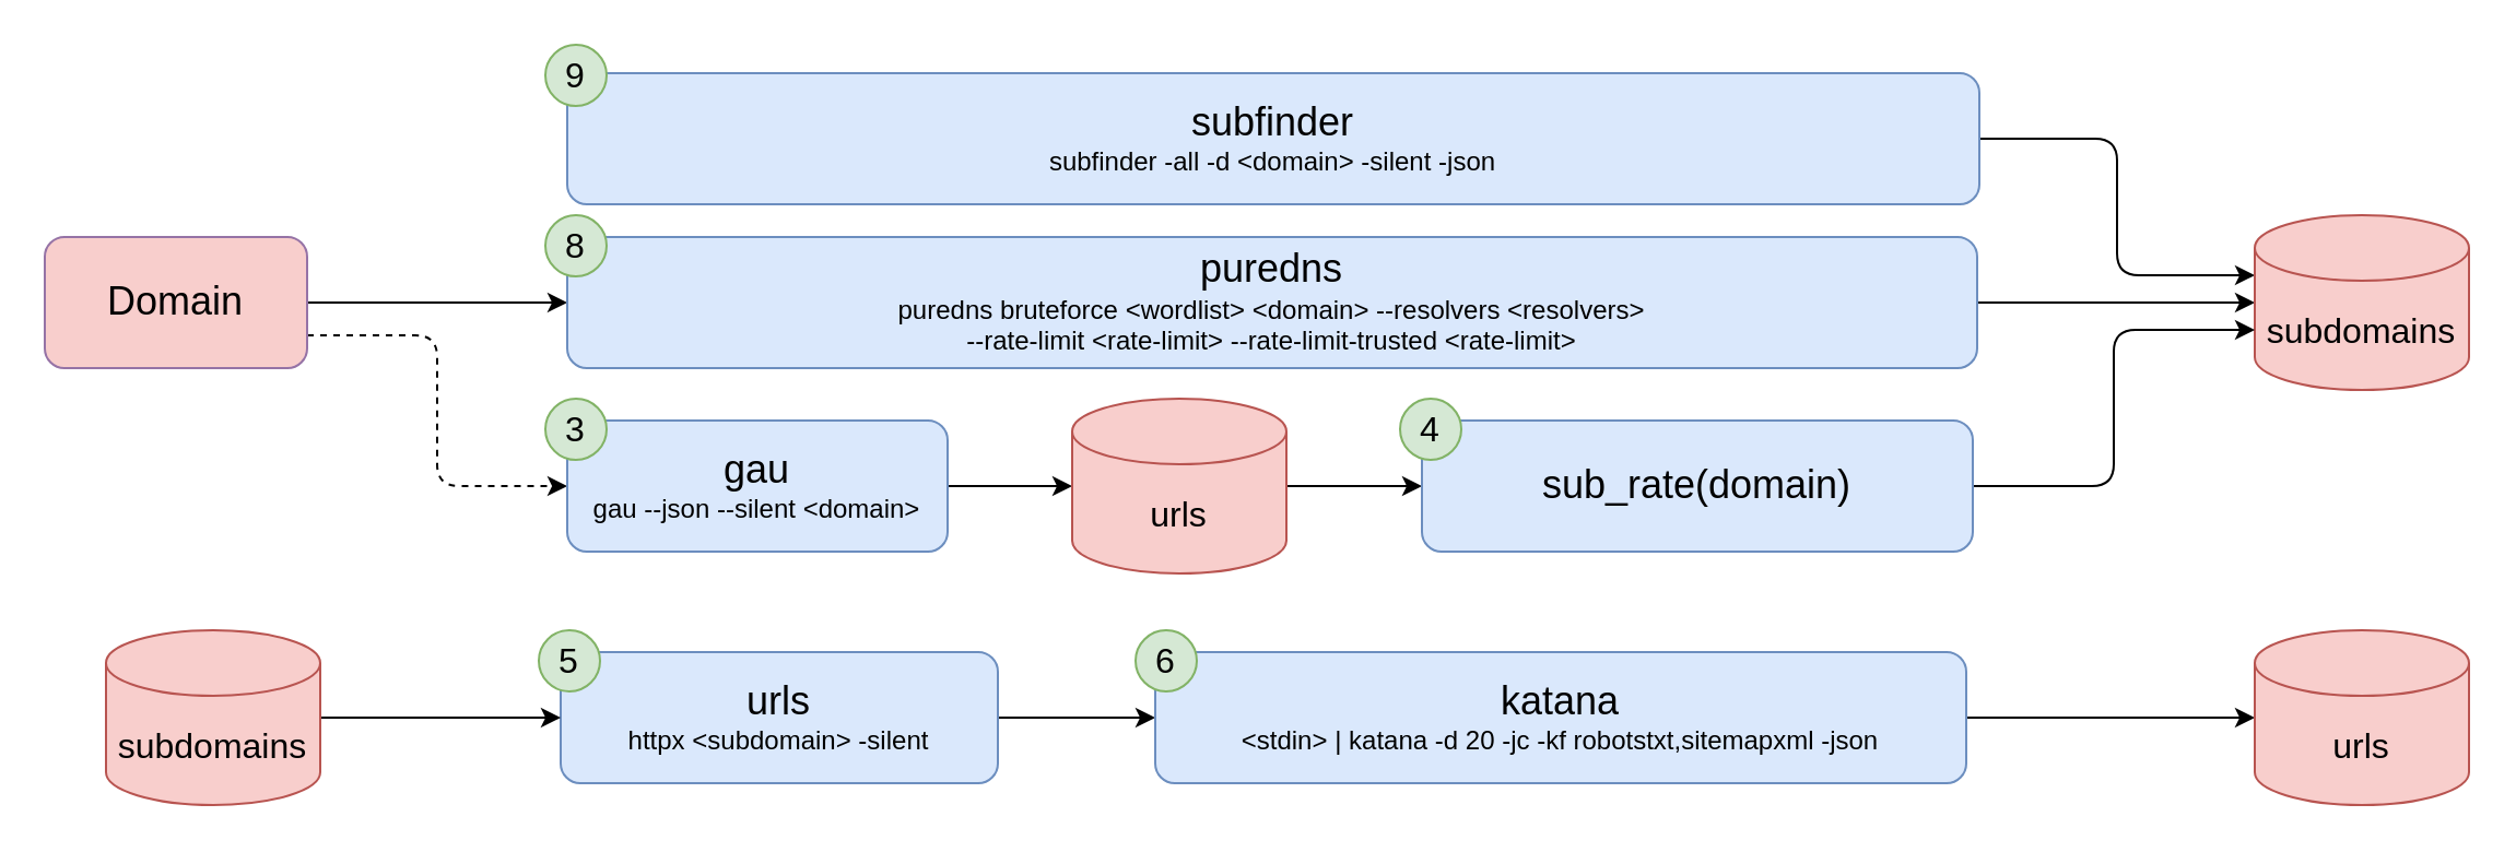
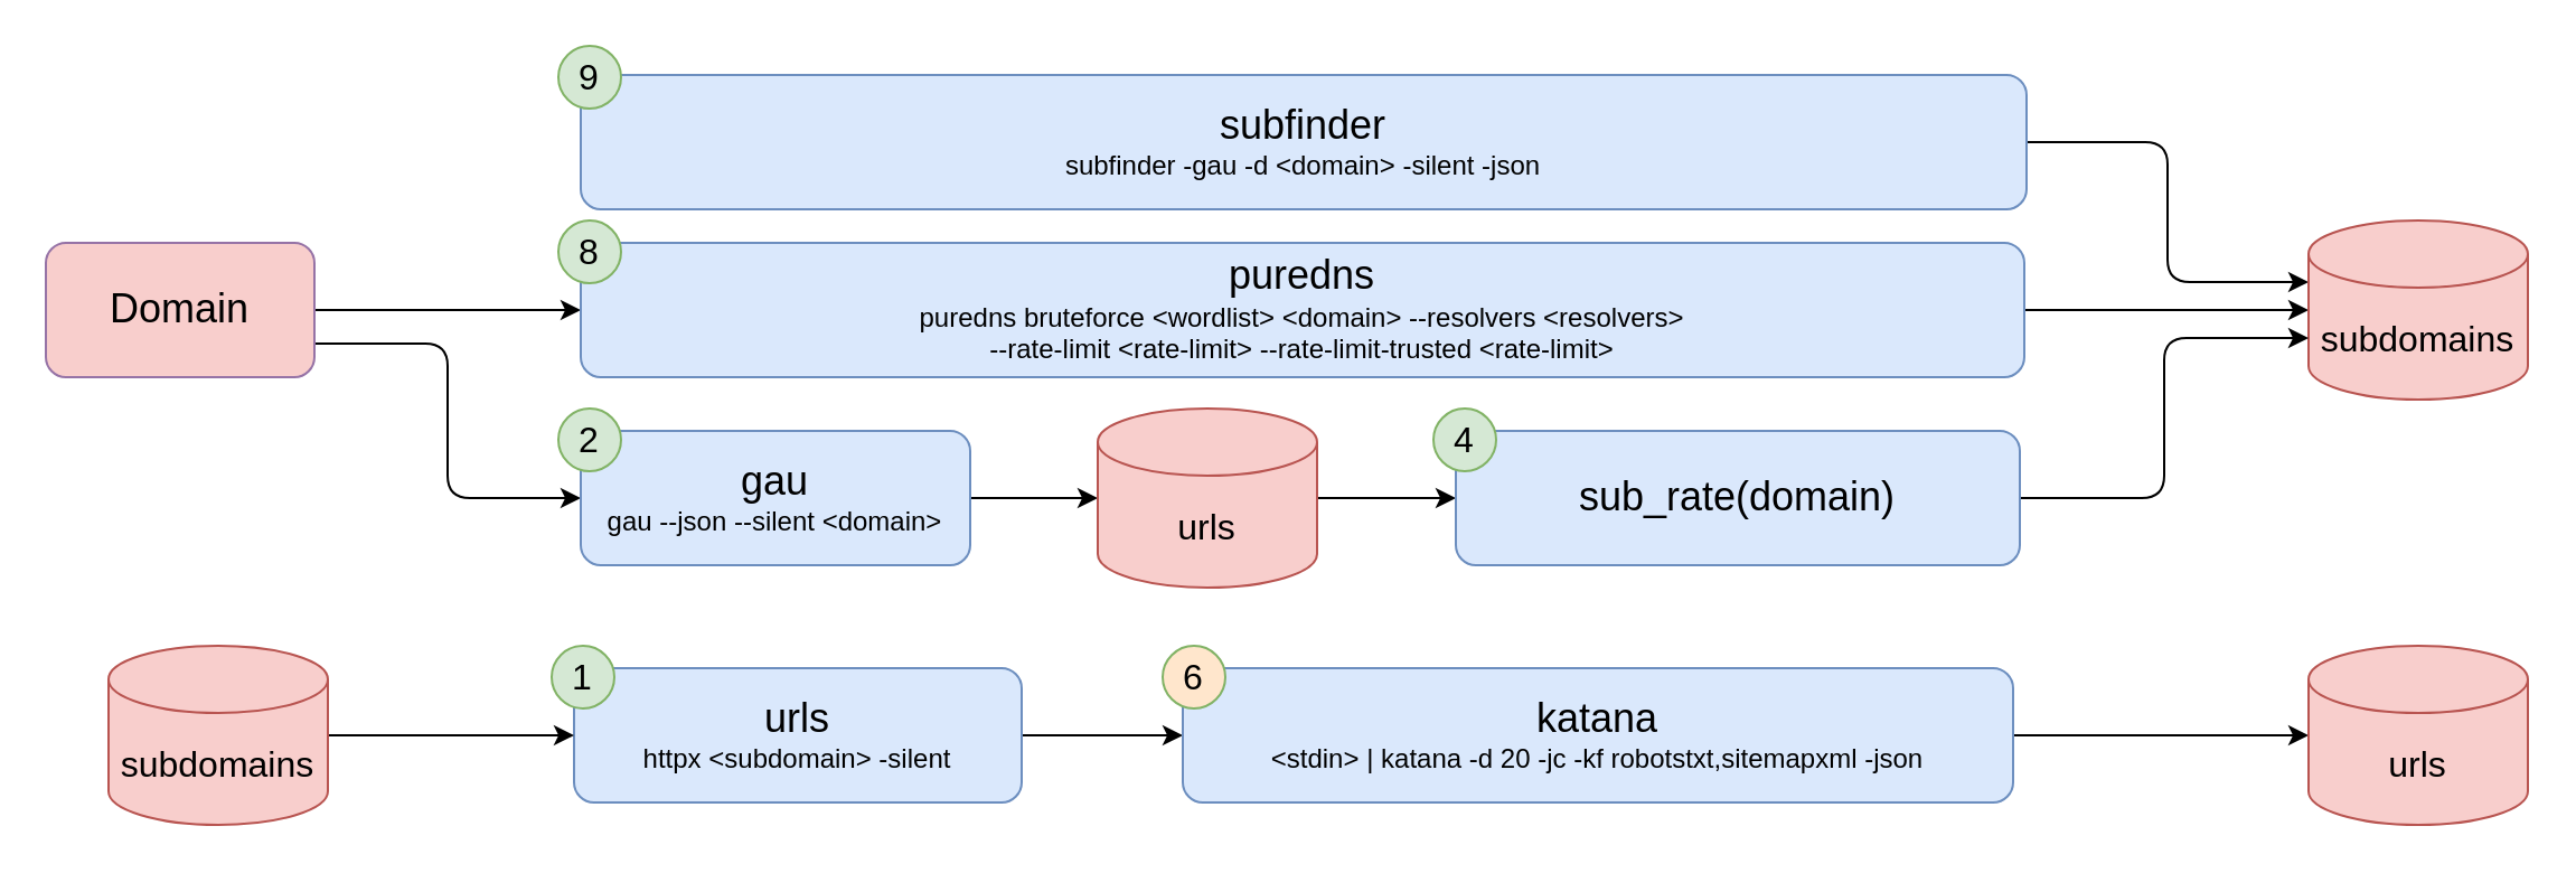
  <mxCell id="0" />
  <mxCell id="1" parent="0" />
  <mxCell id="2" style="edgeStyle=orthogonalEdgeStyle;rounded=1;orthogonalLoop=1;jettySize=auto;html=1;exitX=1;exitY=0.5;exitDx=0;exitDy=0;entryX=0;entryY=0.5;entryDx=0;entryDy=0;fontSize=12;" parent="1" source="4" target="10" edge="1"><mxGeometry relative="1" as="geometry" /></mxCell>
- <mxCell id="3" style="edgeStyle=orthogonalEdgeStyle;rounded=1;orthogonalLoop=1;jettySize=auto;html=1;exitX=1;exitY=0.75;exitDx=0;exitDy=0;entryX=0;entryY=0.5;entryDx=0;entryDy=0;fontSize=12;dashed=1;" parent="1" source="4" target="8" edge="1"><mxGeometry relative="1" as="geometry" /></mxCell>
+ <mxCell id="3" style="edgeStyle=orthogonalEdgeStyle;rounded=1;orthogonalLoop=1;jettySize=auto;html=1;exitX=1;exitY=0.75;exitDx=0;exitDy=0;entryX=0;entryY=0.5;entryDx=0;entryDy=0;fontSize=12;" parent="1" source="4" target="8" edge="1"><mxGeometry relative="1" as="geometry" /></mxCell>
  <mxCell id="4" value="&lt;font style=&quot;font-size: 18px;&quot;&gt;Domain&lt;/font&gt;" style="rounded=1;whiteSpace=wrap;html=1;fillColor=#f8cecc;strokeColor=#9673a6;" parent="1" vertex="1"><mxGeometry x="20" y="108" width="120" height="60" as="geometry" /></mxCell>
  <mxCell id="5" style="edgeStyle=orthogonalEdgeStyle;rounded=1;orthogonalLoop=1;jettySize=auto;html=1;entryX=0;entryY=0;entryDx=0;entryDy=27.5;entryPerimeter=0;fontSize=16;" parent="1" source="6" target="11" edge="1"><mxGeometry relative="1" as="geometry" /></mxCell>
- <mxCell id="6" value="&lt;font style=&quot;&quot;&gt;&lt;span style=&quot;font-size: 18px;&quot;&gt;subfinder&lt;/span&gt;&lt;br&gt;&lt;font style=&quot;font-size: 12px;&quot;&gt;subfinder -all -d &amp;lt;domain&amp;gt; -silent -json&lt;/font&gt;&lt;br&gt;&lt;/font&gt;" style="rounded=1;whiteSpace=wrap;html=1;fillColor=#dae8fc;strokeColor=#6c8ebf;" parent="1" vertex="1"><mxGeometry x="259" y="33" width="646" height="60" as="geometry" /></mxCell>
+ <mxCell id="6" value="&lt;font style=&quot;&quot;&gt;&lt;span style=&quot;font-size: 18px;&quot;&gt;subfinder&lt;/span&gt;&lt;br&gt;&lt;font style=&quot;font-size: 12px;&quot;&gt;subfinder -gau -d &amp;lt;domain&amp;gt; -silent -json&lt;/font&gt;&lt;br&gt;&lt;/font&gt;" style="rounded=1;whiteSpace=wrap;html=1;fillColor=#dae8fc;strokeColor=#6c8ebf;" parent="1" vertex="1"><mxGeometry x="259" y="33" width="646" height="60" as="geometry" /></mxCell>
  <mxCell id="7" style="edgeStyle=orthogonalEdgeStyle;rounded=1;orthogonalLoop=1;jettySize=auto;html=1;fontSize=16;" parent="1" source="8" target="13" edge="1"><mxGeometry relative="1" as="geometry" /></mxCell>
  <mxCell id="8" value="&lt;font style=&quot;&quot;&gt;&lt;span style=&quot;font-size: 18px;&quot;&gt;gau&lt;/span&gt;&lt;br&gt;&lt;font style=&quot;font-size: 12px;&quot;&gt;gau --json --silent &amp;lt;domain&amp;gt;&lt;/font&gt;&lt;br&gt;&lt;/font&gt;" style="rounded=1;whiteSpace=wrap;html=1;fillColor=#dae8fc;strokeColor=#6c8ebf;" parent="1" vertex="1"><mxGeometry x="259" y="192" width="174" height="60" as="geometry" /></mxCell>
  <mxCell id="9" style="edgeStyle=orthogonalEdgeStyle;rounded=1;orthogonalLoop=1;jettySize=auto;html=1;entryX=0;entryY=0.5;entryDx=0;entryDy=0;entryPerimeter=0;fontSize=16;" parent="1" source="10" target="11" edge="1"><mxGeometry relative="1" as="geometry" /></mxCell>
  <mxCell id="10" value="&lt;font style=&quot;&quot;&gt;&lt;span style=&quot;font-size: 18px;&quot;&gt;puredns&lt;/span&gt;&lt;br&gt;&lt;font style=&quot;font-size: 12px;&quot;&gt;puredns bruteforce &amp;lt;wordlist&amp;gt; &amp;lt;domain&amp;gt; --resolvers &amp;lt;resolvers&amp;gt;&lt;br&gt;--rate-limit &amp;lt;rate-limit&amp;gt;&amp;nbsp;--rate-limit-trusted &amp;lt;rate-limit&amp;gt;&lt;/font&gt;&lt;br&gt;&lt;/font&gt;" style="rounded=1;whiteSpace=wrap;html=1;fillColor=#dae8fc;strokeColor=#6c8ebf;" parent="1" vertex="1"><mxGeometry x="259" y="108" width="645" height="60" as="geometry" /></mxCell>
  <mxCell id="11" value="&lt;font style=&quot;font-size: 16px;&quot;&gt;subdomains&lt;/font&gt;" style="shape=cylinder3;whiteSpace=wrap;html=1;boundedLbl=1;backgroundOutline=1;size=15;fontSize=12;fillColor=#f8cecc;strokeColor=#b85450;" parent="1" vertex="1"><mxGeometry x="1031" y="98" width="98" height="80" as="geometry" /></mxCell>
  <mxCell id="12" style="edgeStyle=orthogonalEdgeStyle;rounded=1;orthogonalLoop=1;jettySize=auto;html=1;entryX=0;entryY=0.5;entryDx=0;entryDy=0;fontSize=16;" parent="1" source="13" target="18" edge="1"><mxGeometry relative="1" as="geometry"><mxPoint x="630" y="222" as="targetPoint" /></mxGeometry></mxCell>
  <mxCell id="13" value="&lt;font style=&quot;font-size: 16px;&quot;&gt;urls&lt;/font&gt;" style="shape=cylinder3;whiteSpace=wrap;html=1;boundedLbl=1;backgroundOutline=1;size=15;fontSize=12;fillColor=#f8cecc;strokeColor=#b85450;" parent="1" vertex="1"><mxGeometry x="490" y="182" width="98" height="80" as="geometry" /></mxCell>
  <mxCell id="14" value="9" style="ellipse;whiteSpace=wrap;html=1;fontSize=16;fillColor=#d5e8d4;strokeColor=#82b366;" parent="1" vertex="1"><mxGeometry x="249" y="20" width="28" height="28" as="geometry" /></mxCell>
  <mxCell id="15" value="8" style="ellipse;whiteSpace=wrap;html=1;fontSize=16;fillColor=#d5e8d4;strokeColor=#82b366;" parent="1" vertex="1"><mxGeometry x="249" y="98" width="28" height="28" as="geometry" /></mxCell>
- <mxCell id="16" value="3" style="ellipse;whiteSpace=wrap;html=1;fontSize=16;fillColor=#d5e8d4;strokeColor=#82b366;" parent="1" vertex="1"><mxGeometry x="249" y="182" width="28" height="28" as="geometry" /></mxCell>
+ <mxCell id="16" value="2" style="ellipse;whiteSpace=wrap;html=1;fontSize=16;fillColor=#d5e8d4;strokeColor=#82b366;" parent="1" vertex="1"><mxGeometry x="249" y="182" width="28" height="28" as="geometry" /></mxCell>
  <mxCell id="17" style="edgeStyle=orthogonalEdgeStyle;rounded=1;orthogonalLoop=1;jettySize=auto;html=1;entryX=0;entryY=0;entryDx=0;entryDy=52.5;entryPerimeter=0;fontSize=18;" parent="1" source="18" target="11" edge="1"><mxGeometry relative="1" as="geometry" /></mxCell>
  <mxCell id="18" value="&lt;font style=&quot;&quot;&gt;&lt;font style=&quot;font-size: 18px;&quot;&gt;sub_rate(domain)&lt;/font&gt;&lt;br&gt;&lt;/font&gt;" style="rounded=1;whiteSpace=wrap;html=1;fillColor=#dae8fc;strokeColor=#6c8ebf;" parent="1" vertex="1"><mxGeometry x="650" y="192" width="252" height="60" as="geometry" /></mxCell>
  <mxCell id="19" style="edgeStyle=orthogonalEdgeStyle;rounded=1;orthogonalLoop=1;jettySize=auto;html=1;exitX=1;exitY=0.5;exitDx=0;exitDy=0;" parent="1" source="20" target="24" edge="1"><mxGeometry relative="1" as="geometry" /></mxCell>
  <mxCell id="20" value="&lt;font style=&quot;&quot;&gt;&lt;span style=&quot;font-size: 18px;&quot;&gt;urls&lt;/span&gt;&lt;br&gt;&lt;font style=&quot;font-size: 12px;&quot;&gt;httpx &amp;lt;subdomain&amp;gt; -silent&lt;/font&gt;&lt;br&gt;&lt;/font&gt;" style="rounded=1;whiteSpace=wrap;html=1;fillColor=#dae8fc;strokeColor=#6c8ebf;" parent="1" vertex="1"><mxGeometry x="256" y="298" width="200" height="60" as="geometry" /></mxCell>
  <mxCell id="21" style="edgeStyle=orthogonalEdgeStyle;rounded=1;orthogonalLoop=1;jettySize=auto;html=1;entryX=0;entryY=0.5;entryDx=0;entryDy=0;" parent="1" source="22" target="20" edge="1"><mxGeometry relative="1" as="geometry" /></mxCell>
  <mxCell id="22" value="&lt;font style=&quot;font-size: 16px;&quot;&gt;subdomains&lt;/font&gt;" style="shape=cylinder3;whiteSpace=wrap;html=1;boundedLbl=1;backgroundOutline=1;size=15;fontSize=12;fillColor=#f8cecc;strokeColor=#b85450;" parent="1" vertex="1"><mxGeometry x="48" y="288" width="98" height="80" as="geometry" /></mxCell>
  <mxCell id="23" style="edgeStyle=orthogonalEdgeStyle;rounded=1;orthogonalLoop=1;jettySize=auto;html=1;" parent="1" source="24" target="25" edge="1"><mxGeometry relative="1" as="geometry" /></mxCell>
  <mxCell id="24" value="&lt;font style=&quot;&quot;&gt;&lt;span style=&quot;font-size: 18px;&quot;&gt;katana&lt;/span&gt;&lt;br&gt;&lt;font style=&quot;font-size: 12px;&quot;&gt;&amp;lt;stdin&amp;gt; | katana -d 20 -jc -kf robotstxt,sitemapxml -json&lt;/font&gt;&lt;br&gt;&lt;/font&gt;" style="rounded=1;whiteSpace=wrap;html=1;fillColor=#dae8fc;strokeColor=#6c8ebf;" parent="1" vertex="1"><mxGeometry x="528" y="298" width="371" height="60" as="geometry" /></mxCell>
  <mxCell id="25" value="&lt;span style=&quot;font-size: 16px;&quot;&gt;urls&lt;/span&gt;" style="shape=cylinder3;whiteSpace=wrap;html=1;boundedLbl=1;backgroundOutline=1;size=15;fontSize=12;fillColor=#f8cecc;strokeColor=#b85450;" parent="1" vertex="1"><mxGeometry x="1031" y="288" width="98" height="80" as="geometry" /></mxCell>
- <mxCell id="26" value="5" style="ellipse;whiteSpace=wrap;html=1;fontSize=16;fillColor=#d5e8d4;strokeColor=#82b366;" parent="1" vertex="1"><mxGeometry x="246" y="288" width="28" height="28" as="geometry" /></mxCell>
+ <mxCell id="26" value="1" style="ellipse;whiteSpace=wrap;html=1;fontSize=16;fillColor=#d5e8d4;strokeColor=#82b366;" parent="1" vertex="1"><mxGeometry x="246" y="288" width="28" height="28" as="geometry" /></mxCell>
  <mxCell id="27" value="4" style="ellipse;whiteSpace=wrap;html=1;fontSize=16;fillColor=#d5e8d4;strokeColor=#82b366;" parent="1" vertex="1"><mxGeometry x="640" y="182" width="28" height="28" as="geometry" /></mxCell>
- <mxCell id="28" value="6" style="ellipse;whiteSpace=wrap;html=1;fontSize=16;fillColor=#d5e8d4;strokeColor=#82b366;" parent="1" vertex="1"><mxGeometry x="519" y="288" width="28" height="28" as="geometry" /></mxCell>
+ <mxCell id="28" value="6" style="ellipse;whiteSpace=wrap;html=1;fontSize=16;fillColor=#ffe6cc;strokeColor=#82b366;" parent="1" vertex="1"><mxGeometry x="519" y="288" width="28" height="28" as="geometry" /></mxCell>
